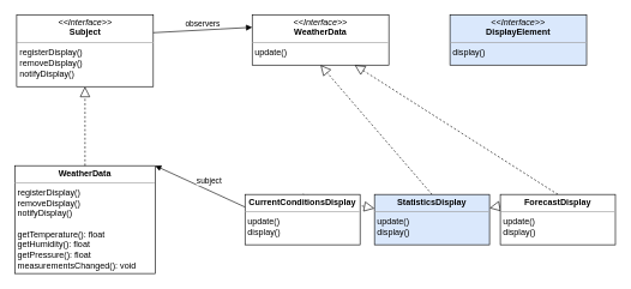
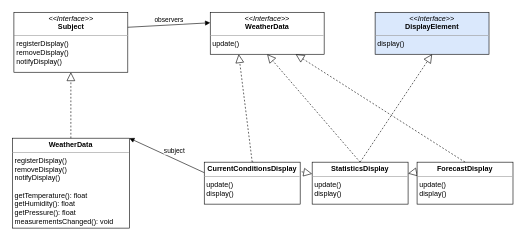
  <mxCell id="0" />
  <mxCell id="1" parent="0" />
  <mxCell id="2" value="&lt;p style=&quot;margin: 0px ; margin-top: 4px ; text-align: center&quot;&gt;&lt;i&gt;&amp;lt;&amp;lt;Interface&amp;gt;&amp;gt;&lt;/i&gt;&lt;br&gt;&lt;b&gt;Subject&lt;/b&gt;&lt;/p&gt;&lt;hr size=&quot;1&quot;&gt;&lt;p style=&quot;margin: 0px ; margin-left: 4px&quot;&gt;registerDisplay()&lt;br&gt;removeDisplay()&lt;/p&gt;&lt;p style=&quot;margin: 0px ; margin-left: 4px&quot;&gt;notifyDisplay()&lt;/p&gt;" style="verticalAlign=top;align=left;overflow=fill;fontSize=12;fontFamily=Helvetica;html=1;" vertex="1" parent="1"><mxGeometry x="22.5" y="20" width="190" height="100" as="geometry" /></mxCell>
  <mxCell id="3" value="&lt;p style=&quot;margin: 0px ; margin-top: 4px ; text-align: center&quot;&gt;&lt;i&gt;&amp;lt;&amp;lt;Interface&amp;gt;&amp;gt;&lt;/i&gt;&lt;br&gt;&lt;b&gt;DisplayElement&lt;/b&gt;&lt;/p&gt;&lt;hr size=&quot;1&quot;&gt;&lt;p style=&quot;margin: 0px ; margin-left: 4px&quot;&gt;display()&lt;/p&gt;" style="verticalAlign=top;align=left;overflow=fill;fontSize=12;fontFamily=Helvetica;html=1;fillColor=#dae8fc;" vertex="1" parent="1"><mxGeometry x="625" y="20" width="190" height="70" as="geometry" /></mxCell>
  <mxCell id="4" value="&lt;p style=&quot;margin: 0px ; margin-top: 4px ; text-align: center&quot;&gt;&lt;b&gt;WeatherData&lt;/b&gt;&lt;br&gt;&lt;/p&gt;&lt;hr size=&quot;1&quot;&gt;&lt;p style=&quot;margin: 0px 0px 0px 4px&quot;&gt;registerDisplay()&lt;br&gt;removeDisplay()&lt;/p&gt;&lt;p style=&quot;margin: 0px 0px 0px 4px&quot;&gt;notifyDisplay()&lt;/p&gt;&lt;p style=&quot;margin: 0px 0px 0px 4px&quot;&gt;&lt;br&gt;&lt;/p&gt;&lt;p style=&quot;margin: 0px ; margin-left: 4px&quot;&gt;getTemperature(): float&lt;/p&gt;&lt;p style=&quot;margin: 0px ; margin-left: 4px&quot;&gt;getHumidity(): float&lt;/p&gt;&lt;p style=&quot;margin: 0px ; margin-left: 4px&quot;&gt;getPressure(): float&lt;/p&gt;&lt;p style=&quot;margin: 0px ; margin-left: 4px&quot;&gt;measurementsChanged(): void&lt;/p&gt;" style="verticalAlign=top;align=left;overflow=fill;fontSize=12;fontFamily=Helvetica;html=1;" vertex="1" parent="1"><mxGeometry x="20" y="230" width="195" height="150" as="geometry" /></mxCell>
  <mxCell id="5" value="" style="endArrow=block;dashed=1;endFill=0;endSize=12;html=1;entryX=0.5;entryY=1;entryDx=0;entryDy=0;exitX=0.5;exitY=0;exitDx=0;exitDy=0;" edge="1" parent="1" source="4" target="2"><mxGeometry width="160" relative="1" as="geometry"><mxPoint x="82.5" y="390" as="sourcePoint" /><mxPoint x="242.5" y="390" as="targetPoint" /></mxGeometry></mxCell>
  <mxCell id="6" value="" style="endArrow=block;dashed=1;endFill=0;endSize=12;html=1;exitX=0.5;exitY=0;exitDx=0;exitDy=0;" edge="1" parent="1" source="15" target="14"><mxGeometry width="160" relative="1" as="geometry"><mxPoint x="750" y="250" as="sourcePoint" /><mxPoint x="615" y="470" as="targetPoint" /></mxGeometry></mxCell>
+ <mxCell id="7" value="" style="endArrow=block;dashed=1;endFill=0;endSize=12;html=1;entryX=0.5;entryY=1;entryDx=0;entryDy=0;exitX=0.5;exitY=0;exitDx=0;exitDy=0;" edge="1" parent="1" source="14" target="3"><mxGeometry width="160" relative="1" as="geometry"><mxPoint x="585" y="250" as="sourcePoint" /><mxPoint x="615" y="380" as="targetPoint" /></mxGeometry></mxCell>
  <mxCell id="8" value="" style="endArrow=block;dashed=1;endFill=0;endSize=12;html=1;exitX=0.5;exitY=0;exitDx=0;exitDy=0;" edge="1" parent="1" source="13" target="14"><mxGeometry width="160" relative="1" as="geometry"><mxPoint x="415" y="270" as="sourcePoint" /><mxPoint x="615" y="440" as="targetPoint" /></mxGeometry></mxCell>
  <mxCell id="9" value="&lt;p style=&quot;margin: 0px ; margin-top: 4px ; text-align: center&quot;&gt;&lt;i&gt;&amp;lt;&amp;lt;Interface&amp;gt;&amp;gt;&lt;/i&gt;&lt;br&gt;&lt;b&gt;WeatherData&lt;/b&gt;&lt;/p&gt;&lt;hr size=&quot;1&quot;&gt;&lt;p style=&quot;margin: 0px ; margin-left: 4px&quot;&gt;update()&lt;/p&gt;" style="verticalAlign=top;align=left;overflow=fill;fontSize=12;fontFamily=Helvetica;html=1;" vertex="1" parent="1"><mxGeometry x="350" y="20" width="190" height="70" as="geometry" /></mxCell>
  <mxCell id="10" value="" style="endArrow=block;dashed=1;endFill=0;endSize=12;html=1;entryX=0.5;entryY=1;entryDx=0;entryDy=0;exitX=0.5;exitY=0;exitDx=0;exitDy=0;" edge="1" parent="1" source="14" target="9"><mxGeometry width="160" relative="1" as="geometry"><mxPoint x="585" y="250" as="sourcePoint" /><mxPoint x="615" y="440" as="targetPoint" /></mxGeometry></mxCell>
+ <mxCell id="11" value="" style="endArrow=block;dashed=1;endFill=0;endSize=12;html=1;entryX=0.25;entryY=1;entryDx=0;entryDy=0;exitX=0.5;exitY=0;exitDx=0;exitDy=0;" edge="1" parent="1" source="13" target="9"><mxGeometry width="160" relative="1" as="geometry"><mxPoint x="415" y="270" as="sourcePoint" /><mxPoint x="615" y="440" as="targetPoint" /></mxGeometry></mxCell>
  <mxCell id="12" value="" style="endArrow=block;dashed=1;endFill=0;endSize=12;html=1;entryX=0.75;entryY=1;entryDx=0;entryDy=0;exitX=0.5;exitY=0;exitDx=0;exitDy=0;" edge="1" parent="1" source="15" target="9"><mxGeometry width="160" relative="1" as="geometry"><mxPoint x="750" y="250" as="sourcePoint" /><mxPoint x="615" y="470" as="targetPoint" /></mxGeometry></mxCell>
  <mxCell id="13" value="&lt;p style=&quot;margin: 0px ; margin-top: 4px ; text-align: center&quot;&gt;&lt;b&gt;CurrentConditionsDisplay&lt;/b&gt;&lt;/p&gt;&lt;hr size=&quot;1&quot;&gt;&lt;p style=&quot;margin: 0px ; margin-left: 4px&quot;&gt;update()&lt;br&gt;&lt;/p&gt;&lt;p style=&quot;margin: 0px ; margin-left: 4px&quot;&gt;display()&lt;/p&gt;" style="verticalAlign=top;align=left;overflow=fill;fontSize=12;fontFamily=Helvetica;html=1;" vertex="1" parent="1"><mxGeometry x="340" y="270" width="160" height="70" as="geometry" /></mxCell>
- <mxCell id="14" value="&lt;p style=&quot;margin: 0px ; margin-top: 4px ; text-align: center&quot;&gt;&lt;b&gt;StatisticsDisplay&lt;/b&gt;&lt;/p&gt;&lt;hr size=&quot;1&quot;&gt;&lt;p style=&quot;margin: 0px ; margin-left: 4px&quot;&gt;update()&lt;br&gt;&lt;/p&gt;&lt;p style=&quot;margin: 0px ; margin-left: 4px&quot;&gt;display()&lt;/p&gt;" style="verticalAlign=top;align=left;overflow=fill;fontSize=12;fontFamily=Helvetica;html=1;fillColor=#dae8fc;" vertex="1" parent="1"><mxGeometry x="520" y="270" width="160" height="70" as="geometry" /></mxCell>
+ <mxCell id="14" value="&lt;p style=&quot;margin: 0px ; margin-top: 4px ; text-align: center&quot;&gt;&lt;b&gt;StatisticsDisplay&lt;/b&gt;&lt;/p&gt;&lt;hr size=&quot;1&quot;&gt;&lt;p style=&quot;margin: 0px ; margin-left: 4px&quot;&gt;update()&lt;br&gt;&lt;/p&gt;&lt;p style=&quot;margin: 0px ; margin-left: 4px&quot;&gt;display()&lt;/p&gt;" style="verticalAlign=top;align=left;overflow=fill;fontSize=12;fontFamily=Helvetica;html=1;" vertex="1" parent="1"><mxGeometry x="520" y="270" width="160" height="70" as="geometry" /></mxCell>
  <mxCell id="15" value="&lt;p style=&quot;margin: 0px ; margin-top: 4px ; text-align: center&quot;&gt;&lt;b&gt;ForecastDisplay&lt;/b&gt;&lt;/p&gt;&lt;hr size=&quot;1&quot;&gt;&lt;p style=&quot;margin: 0px ; margin-left: 4px&quot;&gt;update()&lt;br&gt;&lt;/p&gt;&lt;p style=&quot;margin: 0px ; margin-left: 4px&quot;&gt;display()&lt;/p&gt;" style="verticalAlign=top;align=left;overflow=fill;fontSize=12;fontFamily=Helvetica;html=1;" vertex="1" parent="1"><mxGeometry x="695" y="270" width="160" height="70" as="geometry" /></mxCell>
  <mxCell id="16" value="observers" style="html=1;verticalAlign=bottom;endArrow=block;exitX=1;exitY=0.25;exitDx=0;exitDy=0;entryX=0;entryY=0.25;entryDx=0;entryDy=0;" edge="1" parent="1" source="2" target="9"><mxGeometry width="80" relative="1" as="geometry"><mxPoint x="230" y="50" as="sourcePoint" /><mxPoint x="310" y="50" as="targetPoint" /><mxPoint as="offset" /></mxGeometry></mxCell>
  <mxCell id="17" value="subject" style="html=1;verticalAlign=bottom;endArrow=block;exitX=0;exitY=0.25;exitDx=0;exitDy=0;entryX=1;entryY=0;entryDx=0;entryDy=0;" edge="1" parent="1" source="13" target="4"><mxGeometry x="-0.173" y="-4" width="80" relative="1" as="geometry"><mxPoint x="180" y="490" as="sourcePoint" /><mxPoint x="260" y="490" as="targetPoint" /><mxPoint as="offset" /></mxGeometry></mxCell>
